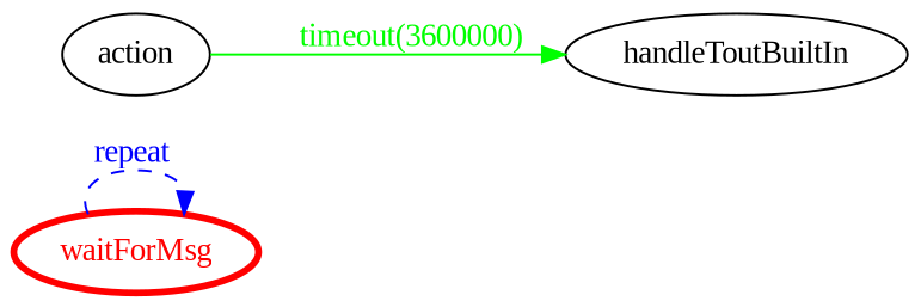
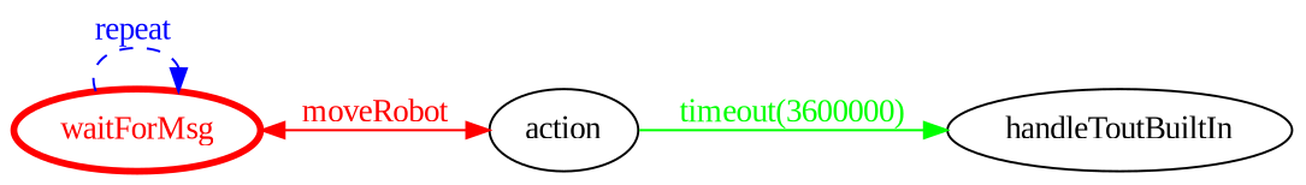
  digraph {
    fontname="Liberation Serif"
    rankdir=LR
    node [fontname="Liberation Serif"]
    edge [fontname="Liberation Serif"]
    waitForMsg [color=red fontcolor=red penwidth=3]
    action
    handleToutBuiltIn
    waitForMsg -> waitForMsg [color=blue fontcolor=blue label="repeat " style=dashed]
+   waitForMsg -> action [color=red dir=both fontcolor=red label=moveRobot]
    action -> handleToutBuiltIn [color=green fontcolor=green label="timeout(3600000)"]
  }
